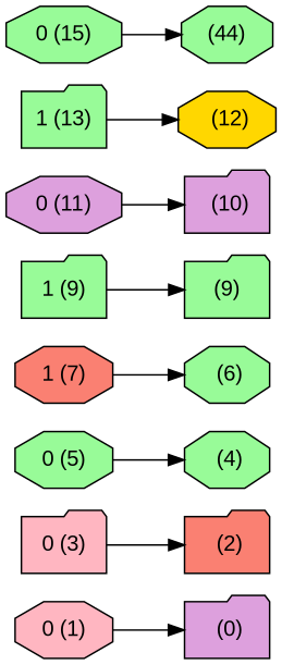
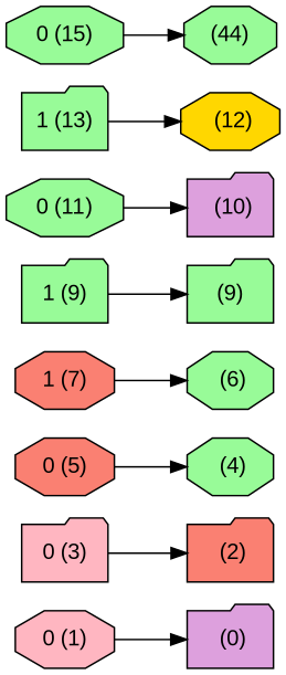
  digraph {
    fontname="Liberation Sans"
    rankdir=LR
    node [fillcolor=palegreen fontname="Liberation Sans" shape=octagon style=filled]
    edge [fontname="Liberation Sans"]
    n1 [fillcolor=plum label=" (0)" shape=folder]
    n2 [fillcolor=lightpink label="0 (1)"]
    n3 [fillcolor=salmon label=" (2)" shape=folder]
    n4 [fillcolor=lightpink label="0 (3)" shape=folder]
    n5 [label=" (4)"]
-   n6 [label="0 (5)"]
+   n6 [fillcolor=salmon label="0 (5)"]
    n7 [label=" (6)"]
    n8 [fillcolor=salmon label="1 (7)"]
    n9 [label="(9)" shape=folder]
    n10 [label="1 (9)" shape=folder]
    n11 [fillcolor=plum label=" (10)" shape=folder]
-   n12 [fillcolor=plum label="0 (11)"]
+   n12 [label="0 (11)"]
    n13 [fillcolor=gold label=" (12)"]
    n14 [label="1 (13)" shape=folder]
    n15 [label="(44)"]
    n16 [label="0 (15)"]
    n2 -> n1
    n4 -> n3
    n6 -> n5
    n8 -> n7
    n10 -> n9
    n12 -> n11
    n14 -> n13
    n16 -> n15
  }
